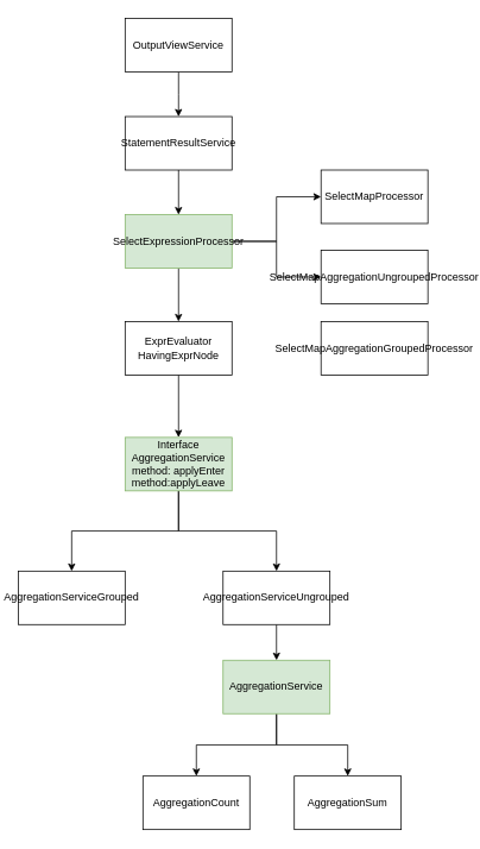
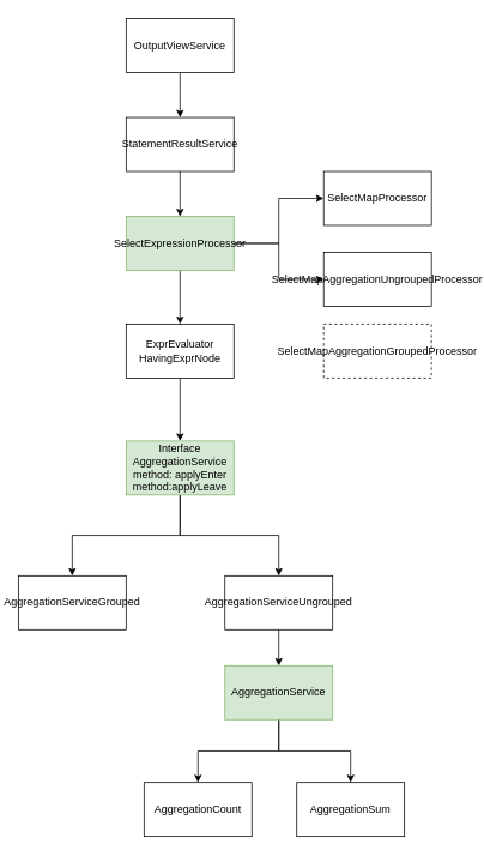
  <mxCell id="0" />
  <mxCell id="1" parent="0" />
  <mxCell id="2" style="edgeStyle=orthogonalEdgeStyle;rounded=0;orthogonalLoop=1;jettySize=auto;html=1;" edge="1" parent="1" source="4" target="5"><mxGeometry relative="1" as="geometry" /></mxCell>
  <mxCell id="3" style="edgeStyle=orthogonalEdgeStyle;rounded=0;orthogonalLoop=1;jettySize=auto;html=1;" edge="1" parent="1" source="4" target="7"><mxGeometry relative="1" as="geometry" /></mxCell>
  <mxCell id="4" value="Interface&lt;br&gt;AggregationService&lt;br&gt;method: applyEnter&lt;br&gt;method:applyLeave" style="rounded=0;whiteSpace=wrap;html=1;fillColor=#d5e8d4;strokeColor=#82b366;" vertex="1" parent="1"><mxGeometry x="140" y="490" width="120" height="60" as="geometry" /></mxCell>
  <mxCell id="5" value="AggregationServiceGrouped" style="rounded=0;whiteSpace=wrap;html=1;" vertex="1" parent="1"><mxGeometry x="20" y="640" width="120" height="60" as="geometry" /></mxCell>
  <mxCell id="6" value="" style="edgeStyle=orthogonalEdgeStyle;rounded=0;orthogonalLoop=1;jettySize=auto;html=1;" edge="1" parent="1" source="7" target="23"><mxGeometry relative="1" as="geometry" /></mxCell>
  <mxCell id="7" value="AggregationServiceUngrouped" style="rounded=0;whiteSpace=wrap;html=1;" vertex="1" parent="1"><mxGeometry x="250" y="640" width="120" height="60" as="geometry" /></mxCell>
  <mxCell id="8" style="edgeStyle=orthogonalEdgeStyle;rounded=0;orthogonalLoop=1;jettySize=auto;html=1;" edge="1" parent="1" source="9" target="4"><mxGeometry relative="1" as="geometry" /></mxCell>
  <mxCell id="9" value="ExprEvaluator&lt;br&gt;HavingExprNode" style="rounded=0;whiteSpace=wrap;html=1;" vertex="1" parent="1"><mxGeometry x="140" y="360" width="120" height="60" as="geometry" /></mxCell>
  <mxCell id="10" value="" style="edgeStyle=orthogonalEdgeStyle;rounded=0;orthogonalLoop=1;jettySize=auto;html=1;" edge="1" parent="1" source="11" target="17"><mxGeometry relative="1" as="geometry" /></mxCell>
  <mxCell id="11" value="StatementResultService" style="rounded=0;whiteSpace=wrap;html=1;" vertex="1" parent="1"><mxGeometry x="140" y="130" width="120" height="60" as="geometry" /></mxCell>
  <mxCell id="12" value="" style="edgeStyle=orthogonalEdgeStyle;rounded=0;orthogonalLoop=1;jettySize=auto;html=1;" edge="1" parent="1" source="13"><mxGeometry relative="1" as="geometry"><mxPoint x="200" y="130" as="targetPoint" /></mxGeometry></mxCell>
  <mxCell id="13" value="OutputViewService" style="rounded=0;whiteSpace=wrap;html=1;" vertex="1" parent="1"><mxGeometry x="140" y="20" width="120" height="60" as="geometry" /></mxCell>
  <mxCell id="14" style="edgeStyle=orthogonalEdgeStyle;rounded=0;orthogonalLoop=1;jettySize=auto;html=1;" edge="1" parent="1" source="17" target="18"><mxGeometry relative="1" as="geometry" /></mxCell>
  <mxCell id="15" style="edgeStyle=orthogonalEdgeStyle;rounded=0;orthogonalLoop=1;jettySize=auto;html=1;" edge="1" parent="1" source="17" target="19"><mxGeometry relative="1" as="geometry" /></mxCell>
  <mxCell id="16" value="" style="edgeStyle=orthogonalEdgeStyle;rounded=0;orthogonalLoop=1;jettySize=auto;html=1;" edge="1" parent="1" source="17" target="9"><mxGeometry relative="1" as="geometry" /></mxCell>
  <mxCell id="17" value="SelectExpressionProcessor" style="rounded=0;whiteSpace=wrap;html=1;fillColor=#d5e8d4;strokeColor=#82b366;" vertex="1" parent="1"><mxGeometry x="140" y="240" width="120" height="60" as="geometry" /></mxCell>
  <mxCell id="18" value="SelectMapProcessor" style="rounded=0;whiteSpace=wrap;html=1;" vertex="1" parent="1"><mxGeometry x="360" y="190" width="120" height="60" as="geometry" /></mxCell>
  <mxCell id="19" value="SelectMapAggregationUngroupedProcessor" style="rounded=0;whiteSpace=wrap;html=1;" vertex="1" parent="1"><mxGeometry x="360" y="280" width="120" height="60" as="geometry" /></mxCell>
- <mxCell id="20" value="SelectMapAggregationGroupedProcessor" style="rounded=0;whiteSpace=wrap;html=1;" vertex="1" parent="1"><mxGeometry x="360" y="360" width="120" height="60" as="geometry" /></mxCell>
+ <mxCell id="20" value="SelectMapAggregationGroupedProcessor" style="rounded=0;whiteSpace=wrap;html=1;dashed=1;" vertex="1" parent="1"><mxGeometry x="360" y="360" width="120" height="60" as="geometry" /></mxCell>
  <mxCell id="21" style="edgeStyle=orthogonalEdgeStyle;rounded=0;orthogonalLoop=1;jettySize=auto;html=1;" edge="1" parent="1" source="23" target="24"><mxGeometry relative="1" as="geometry" /></mxCell>
  <mxCell id="22" style="edgeStyle=orthogonalEdgeStyle;rounded=0;orthogonalLoop=1;jettySize=auto;html=1;" edge="1" parent="1" source="23" target="25"><mxGeometry relative="1" as="geometry" /></mxCell>
  <mxCell id="23" value="AggregationService" style="rounded=0;whiteSpace=wrap;html=1;fillColor=#d5e8d4;strokeColor=#82b366;" vertex="1" parent="1"><mxGeometry x="250" y="740" width="120" height="60" as="geometry" /></mxCell>
  <mxCell id="24" value="AggregationCount" style="rounded=0;whiteSpace=wrap;html=1;" vertex="1" parent="1"><mxGeometry x="160" y="870" width="120" height="60" as="geometry" /></mxCell>
  <mxCell id="25" value="AggregationSum" style="rounded=0;whiteSpace=wrap;html=1;" vertex="1" parent="1"><mxGeometry x="330" y="870" width="120" height="60" as="geometry" /></mxCell>
